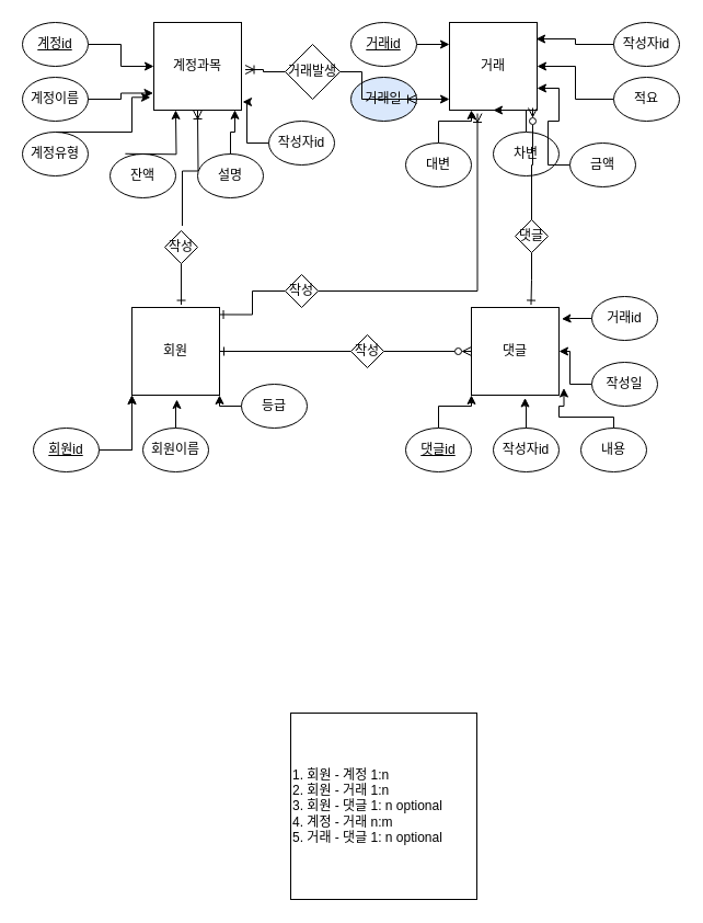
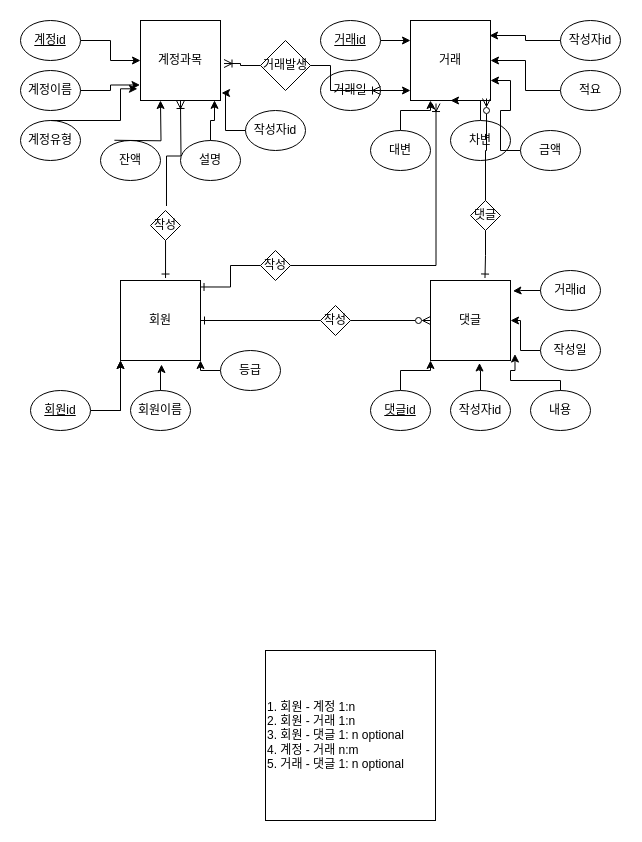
  <mxCell id="0" />
  <mxCell id="1" parent="0" />
  <mxCell id="2" value="계정과목" style="whiteSpace=wrap;html=1;aspect=fixed;" vertex="1" parent="1"><mxGeometry x="140" y="20" width="80" height="80" as="geometry" /></mxCell>
  <mxCell id="3" value="거래" style="whiteSpace=wrap;html=1;aspect=fixed;" vertex="1" parent="1"><mxGeometry x="410" y="20" width="80" height="80" as="geometry" /></mxCell>
  <mxCell id="4" value="댓글" style="whiteSpace=wrap;html=1;aspect=fixed;" vertex="1" parent="1"><mxGeometry x="430" y="280" width="80" height="80" as="geometry" /></mxCell>
  <mxCell id="5" style="edgeStyle=orthogonalEdgeStyle;rounded=0;orthogonalLoop=1;jettySize=auto;html=1;" edge="1" parent="1" source="6" target="2"><mxGeometry relative="1" as="geometry" /></mxCell>
  <mxCell id="6" value="&lt;u&gt;계정id&lt;/u&gt;" style="ellipse;whiteSpace=wrap;html=1;" vertex="1" parent="1"><mxGeometry x="20" y="20" width="60" height="40" as="geometry" /></mxCell>
  <mxCell id="7" value="계정이름" style="ellipse;whiteSpace=wrap;html=1;" vertex="1" parent="1"><mxGeometry x="20" y="70" width="60" height="40" as="geometry" /></mxCell>
  <mxCell id="8" value="설명&lt;span style=&quot;color: rgba(0, 0, 0, 0); font-family: monospace; font-size: 0px; text-align: start; text-wrap: nowrap;&quot;&gt;%3CmxGraphModel%3E%3Croot%3E%3CmxCell%20id%3D%220%22%2F%3E%3CmxCell%20id%3D%221%22%20parent%3D%220%22%2F%3E%3CmxCell%20id%3D%222%22%20value%3D%22%22%20style%3D%22ellipse%3BwhiteSpace%3Dwrap%3Bhtml%3D1%3B%22%20vertex%3D%221%22%20parent%3D%221%22%3E%3CmxGeometry%20x%3D%2210%22%20y%3D%22150%22%20width%3D%2260%22%20height%3D%2240%22%20as%3D%22geometry%22%2F%3E%3C%2FmxCell%3E%3C%2Froot%3E%3C%2FmxGraphModel%3E&lt;/span&gt;" style="ellipse;whiteSpace=wrap;html=1;" vertex="1" parent="1"><mxGeometry x="180" y="140" width="60" height="40" as="geometry" /></mxCell>
  <mxCell id="9" value="계정유형" style="ellipse;whiteSpace=wrap;html=1;" vertex="1" parent="1"><mxGeometry x="20" y="120" width="60" height="40" as="geometry" /></mxCell>
  <mxCell id="10" value="잔액&lt;span style=&quot;color: rgba(0, 0, 0, 0); font-family: monospace; font-size: 0px; text-align: start; text-wrap: nowrap;&quot;&gt;%3CmxGraphModel%3E%3Croot%3E%3CmxCell%20id%3D%220%22%2F%3E%3CmxCell%20id%3D%221%22%20parent%3D%220%22%2F%3E%3CmxCell%20id%3D%222%22%20value%3D%22%22%20style%3D%22ellipse%3BwhiteSpace%3Dwrap%3Bhtml%3D1%3B%22%20vertex%3D%221%22%20parent%3D%221%22%3E%3CmxGeometry%20x%3D%2210%22%20y%3D%22150%22%20width%3D%2260%22%20height%3D%2240%22%20as%3D%22geometry%22%2F%3E%3C%2FmxCell%3E%3C%2Froot%3E%3C%2FmxGraphModel%3E&lt;/span&gt;" style="ellipse;whiteSpace=wrap;html=1;" vertex="1" parent="1"><mxGeometry x="100" y="140" width="60" height="40" as="geometry" /></mxCell>
  <mxCell id="11" value="작성자id" style="ellipse;whiteSpace=wrap;html=1;" vertex="1" parent="1"><mxGeometry x="245" y="110" width="60" height="40" as="geometry" /></mxCell>
  <mxCell id="12" style="edgeStyle=orthogonalEdgeStyle;rounded=0;orthogonalLoop=1;jettySize=auto;html=1;entryX=0.925;entryY=0.998;entryDx=0;entryDy=0;entryPerimeter=0;" edge="1" parent="1" source="8" target="2"><mxGeometry relative="1" as="geometry" /></mxCell>
  <mxCell id="13" style="edgeStyle=orthogonalEdgeStyle;rounded=0;orthogonalLoop=1;jettySize=auto;html=1;entryX=0.451;entryY=1.003;entryDx=0;entryDy=0;entryPerimeter=0;" edge="1" parent="1"><mxGeometry relative="1" as="geometry"><mxPoint x="113.9" y="139.76" as="sourcePoint" /><mxPoint x="159.98" y="100" as="targetPoint" /></mxGeometry></mxCell>
  <mxCell id="14" style="edgeStyle=orthogonalEdgeStyle;rounded=0;orthogonalLoop=1;jettySize=auto;html=1;entryX=-0.038;entryY=0.854;entryDx=0;entryDy=0;entryPerimeter=0;" edge="1" parent="1" source="9" target="2"><mxGeometry relative="1" as="geometry"><Array as="points"><mxPoint x="120" y="120" /><mxPoint x="120" y="88" /></Array></mxGeometry></mxCell>
  <mxCell id="15" style="edgeStyle=orthogonalEdgeStyle;rounded=0;orthogonalLoop=1;jettySize=auto;html=1;entryX=-0.006;entryY=0.806;entryDx=0;entryDy=0;entryPerimeter=0;" edge="1" parent="1" source="7" target="2"><mxGeometry relative="1" as="geometry" /></mxCell>
- <mxCell id="16" value="거래일" style="ellipse;whiteSpace=wrap;html=1;fillColor=#dae8fc;" vertex="1" parent="1"><mxGeometry x="320" y="70" width="60" height="40" as="geometry" /></mxCell>
+ <mxCell id="16" value="거래일" style="ellipse;whiteSpace=wrap;html=1;" vertex="1" parent="1"><mxGeometry x="320" y="70" width="60" height="40" as="geometry" /></mxCell>
  <mxCell id="17" style="edgeStyle=orthogonalEdgeStyle;rounded=0;orthogonalLoop=1;jettySize=auto;html=1;entryX=0;entryY=0.25;entryDx=0;entryDy=0;" edge="1" parent="1" source="18" target="3"><mxGeometry relative="1" as="geometry" /></mxCell>
  <mxCell id="18" value="&lt;u&gt;거래id&lt;/u&gt;" style="ellipse;whiteSpace=wrap;html=1;" vertex="1" parent="1"><mxGeometry x="320" y="20" width="60" height="40" as="geometry" /></mxCell>
  <mxCell id="19" style="edgeStyle=orthogonalEdgeStyle;rounded=0;orthogonalLoop=1;jettySize=auto;html=1;entryX=0.25;entryY=1;entryDx=0;entryDy=0;" edge="1" parent="1" source="20" target="3"><mxGeometry relative="1" as="geometry" /></mxCell>
  <mxCell id="20" value="대변" style="ellipse;whiteSpace=wrap;html=1;" vertex="1" parent="1"><mxGeometry x="370" y="130" width="60" height="40" as="geometry" /></mxCell>
  <mxCell id="21" style="edgeStyle=orthogonalEdgeStyle;rounded=0;orthogonalLoop=1;jettySize=auto;html=1;" edge="1" parent="1" source="22" target="3"><mxGeometry relative="1" as="geometry" /></mxCell>
  <mxCell id="22" value="차변" style="ellipse;whiteSpace=wrap;html=1;" vertex="1" parent="1"><mxGeometry x="450" y="120" width="60" height="40" as="geometry" /></mxCell>
  <mxCell id="23" style="edgeStyle=orthogonalEdgeStyle;rounded=0;orthogonalLoop=1;jettySize=auto;html=1;entryX=1;entryY=0.75;entryDx=0;entryDy=0;" edge="1" parent="1" source="24" target="3"><mxGeometry relative="1" as="geometry" /></mxCell>
  <mxCell id="24" value="금액" style="ellipse;whiteSpace=wrap;html=1;" vertex="1" parent="1"><mxGeometry x="520" y="130" width="60" height="40" as="geometry" /></mxCell>
  <mxCell id="25" style="edgeStyle=orthogonalEdgeStyle;rounded=0;orthogonalLoop=1;jettySize=auto;html=1;" edge="1" parent="1" source="26" target="3"><mxGeometry relative="1" as="geometry" /></mxCell>
  <mxCell id="26" value="적요" style="ellipse;whiteSpace=wrap;html=1;" vertex="1" parent="1"><mxGeometry x="560" y="70" width="60" height="40" as="geometry" /></mxCell>
  <mxCell id="27" value="작성자id" style="ellipse;whiteSpace=wrap;html=1;" vertex="1" parent="1"><mxGeometry x="560" y="20" width="60" height="40" as="geometry" /></mxCell>
  <mxCell id="28" style="edgeStyle=orthogonalEdgeStyle;rounded=0;orthogonalLoop=1;jettySize=auto;html=1;entryX=0.988;entryY=0.188;entryDx=0;entryDy=0;entryPerimeter=0;" edge="1" parent="1" source="27" target="3"><mxGeometry relative="1" as="geometry" /></mxCell>
  <mxCell id="29" style="edgeStyle=orthogonalEdgeStyle;rounded=0;orthogonalLoop=1;jettySize=auto;html=1;entryX=0;entryY=0.875;entryDx=0;entryDy=0;entryPerimeter=0;" edge="1" parent="1" source="16" target="3"><mxGeometry relative="1" as="geometry" /></mxCell>
  <mxCell id="30" value="회원" style="whiteSpace=wrap;html=1;aspect=fixed;" vertex="1" parent="1"><mxGeometry x="120" y="280" width="80" height="80" as="geometry" /></mxCell>
  <mxCell id="31" style="edgeStyle=orthogonalEdgeStyle;rounded=0;orthogonalLoop=1;jettySize=auto;html=1;entryX=0;entryY=1;entryDx=0;entryDy=0;" edge="1" parent="1" source="33" target="30"><mxGeometry relative="1" as="geometry" /></mxCell>
  <mxCell id="32" style="edgeStyle=orthogonalEdgeStyle;rounded=0;orthogonalLoop=1;jettySize=auto;html=1;entryX=0;entryY=1;entryDx=0;entryDy=0;" edge="1" parent="1" source="33" target="30"><mxGeometry relative="1" as="geometry" /></mxCell>
  <mxCell id="33" value="&lt;u&gt;회원id&lt;/u&gt;" style="ellipse;whiteSpace=wrap;html=1;" vertex="1" parent="1"><mxGeometry x="30" y="390" width="60" height="40" as="geometry" /></mxCell>
  <mxCell id="34" value="회원이름" style="ellipse;whiteSpace=wrap;html=1;" vertex="1" parent="1"><mxGeometry x="130" y="390" width="60" height="40" as="geometry" /></mxCell>
  <mxCell id="35" style="edgeStyle=orthogonalEdgeStyle;rounded=0;orthogonalLoop=1;jettySize=auto;html=1;entryX=1;entryY=1;entryDx=0;entryDy=0;" edge="1" parent="1" source="36" target="30"><mxGeometry relative="1" as="geometry" /></mxCell>
  <mxCell id="36" value="등급" style="ellipse;whiteSpace=wrap;html=1;" vertex="1" parent="1"><mxGeometry x="220" y="350" width="60" height="40" as="geometry" /></mxCell>
  <mxCell id="37" style="edgeStyle=orthogonalEdgeStyle;rounded=0;orthogonalLoop=1;jettySize=auto;html=1;entryX=0.513;entryY=1.05;entryDx=0;entryDy=0;entryPerimeter=0;" edge="1" parent="1" source="34" target="30"><mxGeometry relative="1" as="geometry" /></mxCell>
  <mxCell id="38" style="edgeStyle=orthogonalEdgeStyle;rounded=0;orthogonalLoop=1;jettySize=auto;html=1;entryX=0;entryY=1;entryDx=0;entryDy=0;" edge="1" parent="1" source="39" target="4"><mxGeometry relative="1" as="geometry" /></mxCell>
  <mxCell id="39" value="&lt;u&gt;댓글id&lt;/u&gt;" style="ellipse;whiteSpace=wrap;html=1;" vertex="1" parent="1"><mxGeometry x="370" y="390" width="60" height="40" as="geometry" /></mxCell>
  <mxCell id="40" value="작성자id" style="ellipse;whiteSpace=wrap;html=1;" vertex="1" parent="1"><mxGeometry x="450" y="390" width="60" height="40" as="geometry" /></mxCell>
  <mxCell id="41" value="내용" style="ellipse;whiteSpace=wrap;html=1;" vertex="1" parent="1"><mxGeometry x="530" y="390" width="60" height="40" as="geometry" /></mxCell>
  <mxCell id="42" style="edgeStyle=orthogonalEdgeStyle;rounded=0;orthogonalLoop=1;jettySize=auto;html=1;" edge="1" parent="1" source="43" target="4"><mxGeometry relative="1" as="geometry" /></mxCell>
  <mxCell id="43" value="작성일" style="ellipse;whiteSpace=wrap;html=1;" vertex="1" parent="1"><mxGeometry x="540" y="330" width="60" height="40" as="geometry" /></mxCell>
  <mxCell id="44" value="거래id" style="ellipse;whiteSpace=wrap;html=1;" vertex="1" parent="1"><mxGeometry x="540" y="270" width="60" height="40" as="geometry" /></mxCell>
  <mxCell id="45" style="edgeStyle=orthogonalEdgeStyle;rounded=0;orthogonalLoop=1;jettySize=auto;html=1;entryX=0.613;entryY=1.031;entryDx=0;entryDy=0;entryPerimeter=0;" edge="1" parent="1" source="40" target="4"><mxGeometry relative="1" as="geometry" /></mxCell>
  <mxCell id="46" style="edgeStyle=orthogonalEdgeStyle;rounded=0;orthogonalLoop=1;jettySize=auto;html=1;entryX=1.056;entryY=0.919;entryDx=0;entryDy=0;entryPerimeter=0;" edge="1" parent="1" source="41" target="4"><mxGeometry relative="1" as="geometry"><Array as="points"><mxPoint x="560" y="380" /><mxPoint x="510" y="380" /><mxPoint x="510" y="370" /><mxPoint x="515" y="370" /></Array></mxGeometry></mxCell>
  <mxCell id="47" style="edgeStyle=orthogonalEdgeStyle;rounded=0;orthogonalLoop=1;jettySize=auto;html=1;entryX=1.031;entryY=0.131;entryDx=0;entryDy=0;entryPerimeter=0;" edge="1" parent="1" source="44" target="4"><mxGeometry relative="1" as="geometry" /></mxCell>
  <mxCell id="48" value="작성" style="rhombus;whiteSpace=wrap;html=1;" vertex="1" parent="1"><mxGeometry x="150" y="210" width="30" height="30" as="geometry" /></mxCell>
  <mxCell id="49" style="edgeStyle=orthogonalEdgeStyle;rounded=0;orthogonalLoop=1;jettySize=auto;html=1;entryX=0;entryY=0.5;entryDx=0;entryDy=0;endArrow=ERzeroToMany;endFill=0;" edge="1" parent="1" source="51" target="4"><mxGeometry relative="1" as="geometry" /></mxCell>
  <mxCell id="50" style="edgeStyle=orthogonalEdgeStyle;rounded=0;orthogonalLoop=1;jettySize=auto;html=1;entryX=1;entryY=0.5;entryDx=0;entryDy=0;endArrow=ERone;endFill=0;" edge="1" parent="1" source="51" target="30"><mxGeometry relative="1" as="geometry" /></mxCell>
  <mxCell id="51" value="작성" style="rhombus;whiteSpace=wrap;html=1;" vertex="1" parent="1"><mxGeometry x="320" y="305" width="30" height="30" as="geometry" /></mxCell>
  <mxCell id="52" value="댓글" style="rhombus;whiteSpace=wrap;html=1;" vertex="1" parent="1"><mxGeometry x="470" y="200" width="30" height="30" as="geometry" /></mxCell>
  <mxCell id="53" style="edgeStyle=orthogonalEdgeStyle;rounded=0;orthogonalLoop=1;jettySize=auto;html=1;entryX=0.563;entryY=-0.031;entryDx=0;entryDy=0;entryPerimeter=0;startArrow=none;startFill=0;endArrow=ERone;endFill=0;" edge="1" parent="1" source="48" target="30"><mxGeometry relative="1" as="geometry" /></mxCell>
  <mxCell id="54" style="edgeStyle=orthogonalEdgeStyle;rounded=0;orthogonalLoop=1;jettySize=auto;html=1;entryX=0.631;entryY=1.044;entryDx=0;entryDy=0;entryPerimeter=0;exitX=0.533;exitY=-0.15;exitDx=0;exitDy=0;exitPerimeter=0;endArrow=ERoneToMany;endFill=0;" edge="1" parent="1" source="48"><mxGeometry relative="1" as="geometry"><mxPoint x="154.5" y="206.48" as="sourcePoint" /><mxPoint x="179.98" y="100" as="targetPoint" /></mxGeometry></mxCell>
  <mxCell id="55" value="작성" style="rhombus;whiteSpace=wrap;html=1;" vertex="1" parent="1"><mxGeometry x="260" y="250" width="30" height="30" as="geometry" /></mxCell>
  <mxCell id="56" style="edgeStyle=orthogonalEdgeStyle;rounded=0;orthogonalLoop=1;jettySize=auto;html=1;entryX=0.994;entryY=0.081;entryDx=0;entryDy=0;entryPerimeter=0;endArrow=ERone;endFill=0;" edge="1" parent="1" source="55" target="30"><mxGeometry relative="1" as="geometry" /></mxCell>
  <mxCell id="57" style="edgeStyle=orthogonalEdgeStyle;rounded=0;orthogonalLoop=1;jettySize=auto;html=1;entryX=0.319;entryY=1.038;entryDx=0;entryDy=0;entryPerimeter=0;endArrow=ERoneToMany;endFill=0;" edge="1" parent="1" source="55" target="3"><mxGeometry relative="1" as="geometry" /></mxCell>
  <mxCell id="58" style="edgeStyle=orthogonalEdgeStyle;rounded=0;orthogonalLoop=1;jettySize=auto;html=1;entryX=0.95;entryY=0.975;entryDx=0;entryDy=0;entryPerimeter=0;endArrow=ERzeroToMany;endFill=0;" edge="1" parent="1" source="52" target="3"><mxGeometry relative="1" as="geometry" /></mxCell>
  <mxCell id="59" value="거래발생" style="rhombus;whiteSpace=wrap;html=1;" vertex="1" parent="1"><mxGeometry x="260" y="40" width="50" height="50" as="geometry" /></mxCell>
  <mxCell id="60" style="edgeStyle=orthogonalEdgeStyle;rounded=0;orthogonalLoop=1;jettySize=auto;html=1;endArrow=ERoneToMany;endFill=0;" edge="1" parent="1" source="59" target="16"><mxGeometry relative="1" as="geometry" /></mxCell>
  <mxCell id="61" style="edgeStyle=orthogonalEdgeStyle;rounded=0;orthogonalLoop=1;jettySize=auto;html=1;entryX=1.044;entryY=0.538;entryDx=0;entryDy=0;entryPerimeter=0;endArrow=ERoneToMany;endFill=0;" edge="1" parent="1" source="59" target="2"><mxGeometry relative="1" as="geometry" /></mxCell>
  <mxCell id="62" style="edgeStyle=orthogonalEdgeStyle;rounded=0;orthogonalLoop=1;jettySize=auto;html=1;entryX=1.013;entryY=0.906;entryDx=0;entryDy=0;entryPerimeter=0;" edge="1" parent="1" source="11" target="2"><mxGeometry relative="1" as="geometry" /></mxCell>
  <mxCell id="63" value="1. 회원 - 계정 1:n&lt;div&gt;2. 회원 - 거래 1:n&lt;/div&gt;&lt;div&gt;3. 회원 - 댓글 1: n optional&lt;/div&gt;&lt;div&gt;4. 계정 - 거래 n:m&lt;/div&gt;&lt;div&gt;5. 거래 - 댓글 1: n optional&lt;/div&gt;" style="whiteSpace=wrap;html=1;aspect=fixed;align=left;" vertex="1" parent="1"><mxGeometry x="265" y="650" width="170" height="170" as="geometry" /></mxCell>
  <mxCell id="64" style="edgeStyle=orthogonalEdgeStyle;rounded=0;orthogonalLoop=1;jettySize=auto;html=1;entryX=0.681;entryY=-0.031;entryDx=0;entryDy=0;entryPerimeter=0;endArrow=ERone;endFill=0;" edge="1" parent="1" source="52" target="4"><mxGeometry relative="1" as="geometry" /></mxCell>
